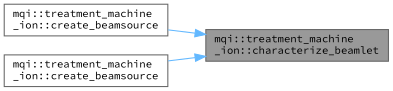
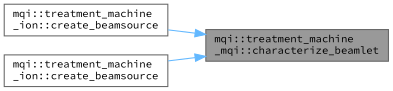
  digraph {
    rankdir=RL
    fontname="Source Code Pro"
    node [color=grey40 fillcolor=white fontname="Source Code Pro" fontsize=10 shape=box style=filled]
    edge [color=steelblue1 dir=back fontname="Source Code Pro" fontsize=10 labelfontname=Helvetica labelfontsize=10 style=solid]
-   n1 [color=gray40 fillcolor=grey60 fontcolor=black height=0.2 label="mqi::treatment_machine\l_ion::characterize_beamlet" width=0.4]
+   n1 [color=gray40 fillcolor=grey60 fontcolor=black height=0.2 label="mqi::treatment_machine\l_mqi::characterize_beamlet" width=0.4]
    n2 [height=0.2 label="mqi::treatment_machine\l_ion::create_beamsource" width=0.4]
    n3 [height=0.2 label="mqi::treatment_machine\l_ion::create_beamsource" width=0.4]
    n1 -> n2
    n1 -> n3
  }
